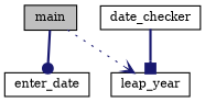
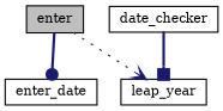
  digraph {
    fontname="DejaVu Serif"
    rankdir=TB
    node [color=black fillcolor=white fontname="DejaVu Serif" fontsize=10 shape=record style=filled]
    edge [color=midnightblue fontname="DejaVu Serif" fontsize=10 labelfontname=Helvetica labelfontsize=10 style=bold]
-   n1 [fillcolor=grey75 fontcolor=black height=0.2 label=main width=0.4]
+   n1 [fillcolor=grey75 fontcolor=black height=0.2 label=enter width=0.4]
    n2 [height=0.2 label=enter_date width=0.4]
    n3 [height=0.2 label=leap_year width=0.4]
    n4 [height=0.2 label=date_checker width=0.4]
    n1 -> n2 [arrowhead=dot]
    n1 -> n3 [arrowhead=vee style=dotted]
    n4 -> n3 [arrowhead=box]
  }
